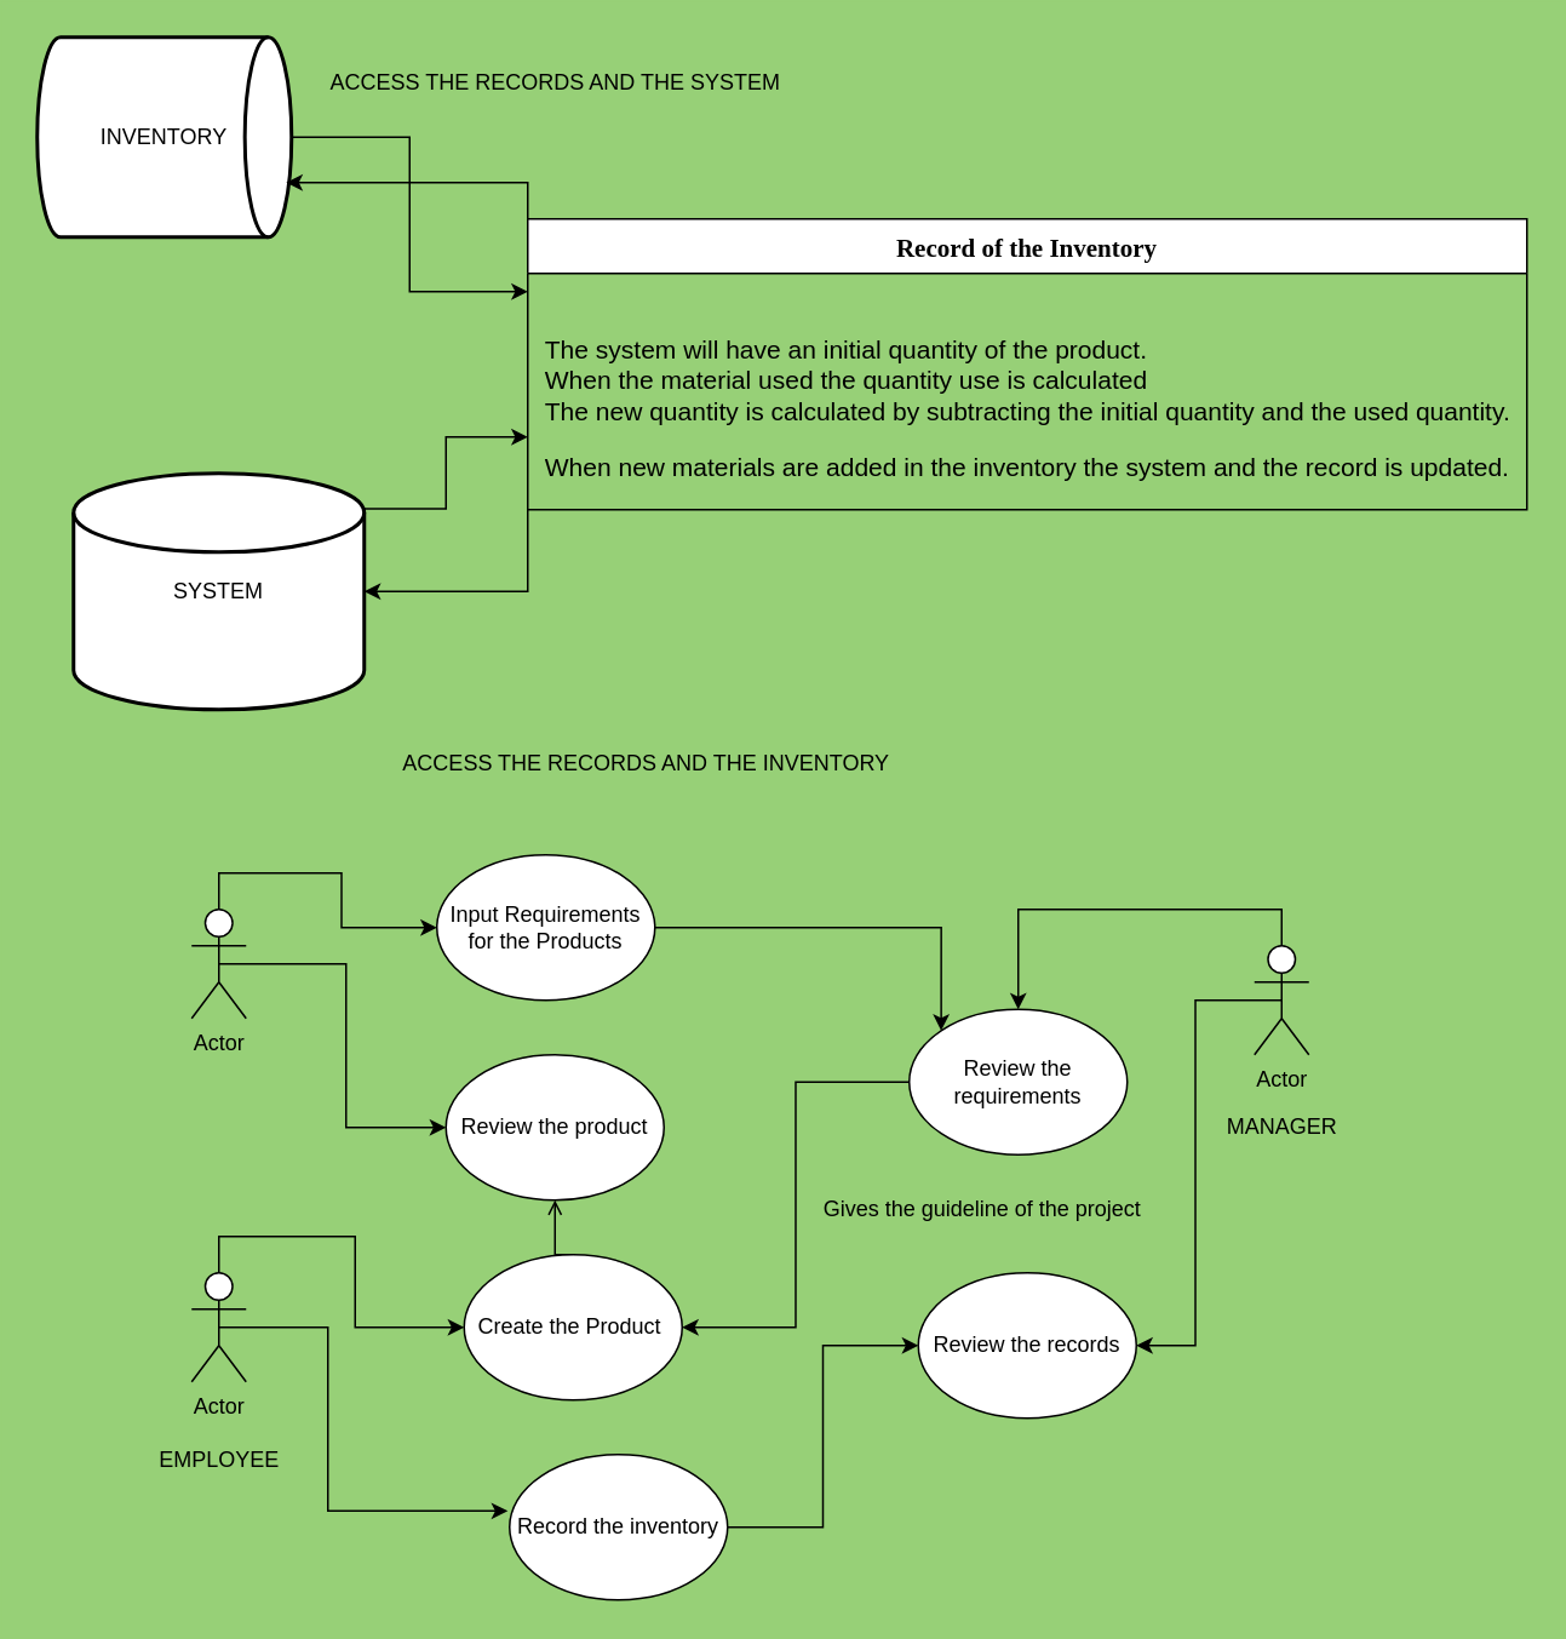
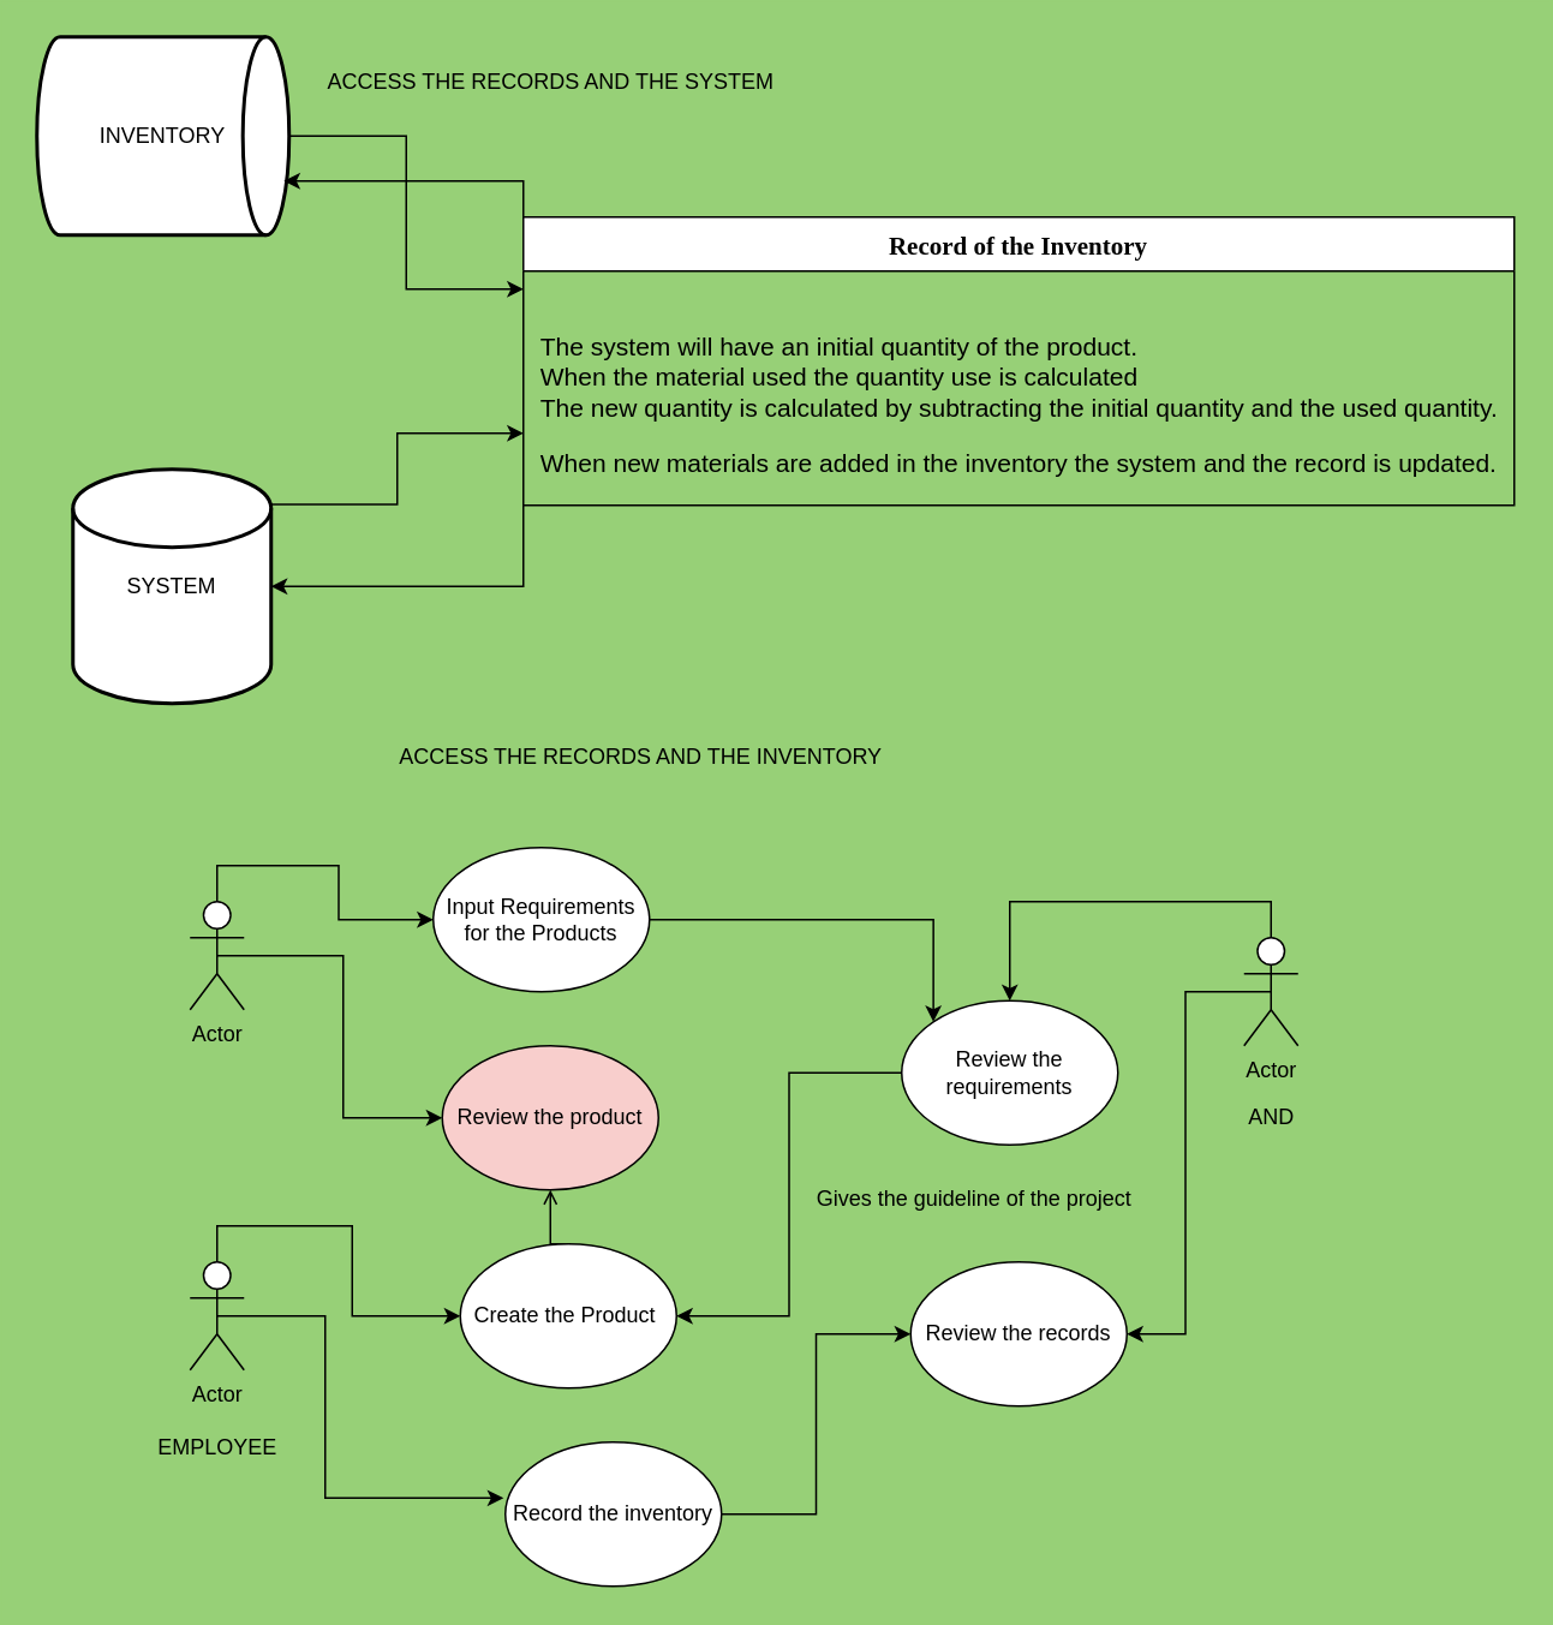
  <mxCell id="0" />
  <mxCell id="1" parent="0" />
  <mxCell id="2" value="Record of the Inventory" style="swimlane;startSize=30;fontFamily=Tahoma;fontSize=14;" vertex="1" parent="1"><mxGeometry x="290" y="120" width="550" height="160" as="geometry" /></mxCell>
  <mxCell id="3" style="edgeStyle=orthogonalEdgeStyle;rounded=0;orthogonalLoop=1;jettySize=auto;html=1;exitX=1;exitY=0.15;exitDx=0;exitDy=0;exitPerimeter=0;entryX=0;entryY=0.75;entryDx=0;entryDy=0;" edge="1" parent="1" source="4" target="2"><mxGeometry relative="1" as="geometry" /></mxCell>
- <mxCell id="4" value="SYSTEM" style="strokeWidth=2;html=1;shape=mxgraph.flowchart.database;whiteSpace=wrap;" vertex="1" parent="1"><mxGeometry x="40" y="260" width="160" height="130" as="geometry" /></mxCell>
+ <mxCell id="4" value="SYSTEM" style="strokeWidth=2;html=1;shape=mxgraph.flowchart.database;whiteSpace=wrap;" vertex="1" parent="1"><mxGeometry x="40" y="260" width="110" height="130" as="geometry" /></mxCell>
  <mxCell id="5" style="edgeStyle=orthogonalEdgeStyle;rounded=0;orthogonalLoop=1;jettySize=auto;html=1;exitX=1;exitY=0.5;exitDx=0;exitDy=0;exitPerimeter=0;entryX=0;entryY=0.25;entryDx=0;entryDy=0;" edge="1" parent="1" source="6" target="2"><mxGeometry relative="1" as="geometry" /></mxCell>
  <mxCell id="6" value="INVENTORY" style="strokeWidth=2;html=1;shape=mxgraph.flowchart.direct_data;whiteSpace=wrap;" vertex="1" parent="1"><mxGeometry x="20" y="20" width="140" height="110" as="geometry" /></mxCell>
  <mxCell id="7" value="ACCESS THE RECORDS AND THE SYSTEM" style="text;html=1;align=center;verticalAlign=middle;resizable=0;points=[];autosize=1;strokeColor=none;fillColor=none;" vertex="1" parent="1"><mxGeometry x="170" y="30" width="270" height="30" as="geometry" /></mxCell>
  <mxCell id="8" value="ACCESS THE RECORDS AND THE INVENTORY" style="text;html=1;align=center;verticalAlign=middle;resizable=0;points=[];autosize=1;strokeColor=none;fillColor=none;" vertex="1" parent="1"><mxGeometry x="210" y="405" width="290" height="30" as="geometry" /></mxCell>
  <mxCell id="9" value="&lt;div&gt;&lt;br&gt;&lt;/div&gt;&lt;p style=&quot;text-align: justify; font-size: 14px;&quot;&gt;&lt;span style=&quot;background-color: initial;&quot;&gt;&lt;font style=&quot;font-size: 14px;&quot;&gt;The system will have an initial quantity of the product.&amp;nbsp;&lt;br&gt;&lt;/font&gt;&lt;/span&gt;&lt;font style=&quot;font-size: 14px;&quot;&gt;&lt;span style=&quot;background-color: initial;&quot;&gt;When the material used the quantity use is calculated&lt;br&gt;&lt;/span&gt;&lt;/font&gt;&lt;font style=&quot;font-size: 14px;&quot;&gt;The new quantity is calculated by subtracting the initial quantity and the used quantity.&lt;/font&gt;&lt;/p&gt;&lt;div style=&quot;text-align: justify; font-size: 14px;&quot;&gt;When new materials are added in the inventory the system and the record is updated.&lt;/div&gt;" style="text;html=1;align=center;verticalAlign=middle;resizable=0;points=[];autosize=1;strokeColor=none;fillColor=none;" vertex="1" parent="1"><mxGeometry x="290" y="150" width="550" height="120" as="geometry" /></mxCell>
  <mxCell id="10" style="edgeStyle=orthogonalEdgeStyle;rounded=0;orthogonalLoop=1;jettySize=auto;html=1;exitX=0;exitY=1;exitDx=0;exitDy=0;entryX=1;entryY=0.5;entryDx=0;entryDy=0;entryPerimeter=0;" edge="1" parent="1" source="2" target="4"><mxGeometry relative="1" as="geometry" /></mxCell>
  <mxCell id="11" style="edgeStyle=orthogonalEdgeStyle;rounded=0;orthogonalLoop=1;jettySize=auto;html=1;exitX=0;exitY=0;exitDx=0;exitDy=0;entryX=0.979;entryY=0.727;entryDx=0;entryDy=0;entryPerimeter=0;" edge="1" parent="1" source="2" target="6"><mxGeometry relative="1" as="geometry" /></mxCell>
  <mxCell id="12" style="edgeStyle=orthogonalEdgeStyle;rounded=0;orthogonalLoop=1;jettySize=auto;html=1;exitX=0.5;exitY=0;exitDx=0;exitDy=0;exitPerimeter=0;entryX=0;entryY=0.5;entryDx=0;entryDy=0;" edge="1" parent="1" source="14" target="19"><mxGeometry relative="1" as="geometry" /></mxCell>
  <mxCell id="13" style="edgeStyle=orthogonalEdgeStyle;rounded=0;orthogonalLoop=1;jettySize=auto;html=1;exitX=0.5;exitY=0.5;exitDx=0;exitDy=0;exitPerimeter=0;entryX=0;entryY=0.5;entryDx=0;entryDy=0;" edge="1" parent="1" source="14" target="26"><mxGeometry relative="1" as="geometry" /></mxCell>
  <mxCell id="14" value="Actor" style="shape=umlActor;verticalLabelPosition=bottom;verticalAlign=top;html=1;outlineConnect=0;" vertex="1" parent="1"><mxGeometry x="105" y="500" width="30" height="60" as="geometry" /></mxCell>
  <mxCell id="15" style="edgeStyle=orthogonalEdgeStyle;rounded=0;orthogonalLoop=1;jettySize=auto;html=1;exitX=0.5;exitY=0;exitDx=0;exitDy=0;exitPerimeter=0;entryX=0;entryY=0.5;entryDx=0;entryDy=0;" edge="1" parent="1" source="16" target="21"><mxGeometry relative="1" as="geometry" /></mxCell>
  <mxCell id="16" value="Actor" style="shape=umlActor;verticalLabelPosition=bottom;verticalAlign=top;html=1;outlineConnect=0;" vertex="1" parent="1"><mxGeometry x="105" y="700" width="30" height="60" as="geometry" /></mxCell>
  <mxCell id="17" value="EMPLOYEE" style="text;html=1;align=center;verticalAlign=middle;resizable=0;points=[];autosize=1;strokeColor=none;fillColor=none;" vertex="1" parent="1"><mxGeometry x="75" y="788" width="90" height="30" as="geometry" /></mxCell>
  <mxCell id="18" style="edgeStyle=orthogonalEdgeStyle;rounded=0;orthogonalLoop=1;jettySize=auto;html=1;exitX=1;exitY=0.5;exitDx=0;exitDy=0;entryX=0;entryY=0;entryDx=0;entryDy=0;" edge="1" parent="1" source="19" target="23"><mxGeometry relative="1" as="geometry" /></mxCell>
  <mxCell id="19" value="Input Requirements for the Products" style="ellipse;whiteSpace=wrap;html=1;" vertex="1" parent="1"><mxGeometry x="240" y="470" width="120" height="80" as="geometry" /></mxCell>
  <mxCell id="20" style="edgeStyle=orthogonalEdgeStyle;rounded=0;orthogonalLoop=1;jettySize=auto;html=1;exitX=0.5;exitY=0;exitDx=0;exitDy=0;entryX=0.5;entryY=1;entryDx=0;entryDy=0;endArrow=open;" edge="1" parent="1" source="21" target="26"><mxGeometry relative="1" as="geometry" /></mxCell>
  <mxCell id="21" value="Create the Product&amp;nbsp;" style="ellipse;whiteSpace=wrap;html=1;" vertex="1" parent="1"><mxGeometry x="255" y="690" width="120" height="80" as="geometry" /></mxCell>
  <mxCell id="22" style="edgeStyle=orthogonalEdgeStyle;rounded=0;orthogonalLoop=1;jettySize=auto;html=1;exitX=0;exitY=0.5;exitDx=0;exitDy=0;entryX=1;entryY=0.5;entryDx=0;entryDy=0;" edge="1" parent="1" source="23" target="21"><mxGeometry relative="1" as="geometry" /></mxCell>
  <mxCell id="23" value="Review the requirements" style="ellipse;whiteSpace=wrap;html=1;" vertex="1" parent="1"><mxGeometry x="500" y="555" width="120" height="80" as="geometry" /></mxCell>
  <mxCell id="24" style="edgeStyle=orthogonalEdgeStyle;rounded=0;orthogonalLoop=1;jettySize=auto;html=1;exitX=1;exitY=0.5;exitDx=0;exitDy=0;entryX=0;entryY=0.5;entryDx=0;entryDy=0;" edge="1" parent="1" source="25" target="31"><mxGeometry relative="1" as="geometry" /></mxCell>
  <mxCell id="25" value="Record the inventory" style="ellipse;whiteSpace=wrap;html=1;" vertex="1" parent="1"><mxGeometry x="280" y="800" width="120" height="80" as="geometry" /></mxCell>
- <mxCell id="26" value="Review the product" style="ellipse;whiteSpace=wrap;html=1;" vertex="1" parent="1"><mxGeometry x="245" y="580" width="120" height="80" as="geometry" /></mxCell>
+ <mxCell id="26" value="Review the product" style="ellipse;whiteSpace=wrap;html=1;fillColor=#f8cecc;" vertex="1" parent="1"><mxGeometry x="245" y="580" width="120" height="80" as="geometry" /></mxCell>
  <mxCell id="27" style="edgeStyle=orthogonalEdgeStyle;rounded=0;orthogonalLoop=1;jettySize=auto;html=1;exitX=0.5;exitY=0;exitDx=0;exitDy=0;exitPerimeter=0;entryX=0.5;entryY=0;entryDx=0;entryDy=0;" edge="1" parent="1" source="29" target="23"><mxGeometry relative="1" as="geometry" /></mxCell>
  <mxCell id="28" style="edgeStyle=orthogonalEdgeStyle;rounded=0;orthogonalLoop=1;jettySize=auto;html=1;exitX=0.5;exitY=0.5;exitDx=0;exitDy=0;exitPerimeter=0;entryX=1;entryY=0.5;entryDx=0;entryDy=0;" edge="1" parent="1" source="29" target="31"><mxGeometry relative="1" as="geometry" /></mxCell>
  <mxCell id="29" value="Actor" style="shape=umlActor;verticalLabelPosition=bottom;verticalAlign=top;html=1;outlineConnect=0;" vertex="1" parent="1"><mxGeometry x="690" y="520" width="30" height="60" as="geometry" /></mxCell>
- <mxCell id="30" value="MANAGER" style="text;html=1;align=center;verticalAlign=middle;resizable=0;points=[];autosize=1;strokeColor=none;fillColor=none;" vertex="1" parent="1"><mxGeometry x="665" y="605" width="80" height="30" as="geometry" /></mxCell>
+ <mxCell id="30" value="AND" style="text;html=1;align=center;verticalAlign=middle;resizable=0;points=[];autosize=1;strokeColor=none;fillColor=none;" vertex="1" parent="1"><mxGeometry x="665" y="605" width="80" height="30" as="geometry" /></mxCell>
  <mxCell id="31" value="Review the records" style="ellipse;whiteSpace=wrap;html=1;" vertex="1" parent="1"><mxGeometry x="505" y="700" width="120" height="80" as="geometry" /></mxCell>
  <mxCell id="32" value="Gives the guideline of the project" style="text;html=1;align=center;verticalAlign=middle;resizable=0;points=[];autosize=1;strokeColor=none;fillColor=none;" vertex="1" parent="1"><mxGeometry x="440" y="650" width="200" height="30" as="geometry" /></mxCell>
  <mxCell id="33" style="edgeStyle=orthogonalEdgeStyle;rounded=0;orthogonalLoop=1;jettySize=auto;html=1;exitX=0.5;exitY=0.5;exitDx=0;exitDy=0;exitPerimeter=0;entryX=-0.008;entryY=0.388;entryDx=0;entryDy=0;entryPerimeter=0;" edge="1" parent="1" source="16" target="25"><mxGeometry relative="1" as="geometry"><Array as="points"><mxPoint x="180" y="730" /><mxPoint x="180" y="831" /></Array></mxGeometry></mxCell>
